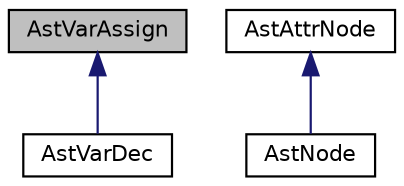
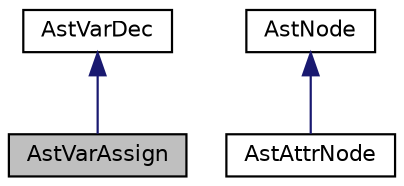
  digraph {
    node [color=black fillcolor=white fontname=Helvetica fontsize=10 shape=record style=filled]
    edge [color=midnightblue dir=back fontname=Helvetica fontsize=10 labelfontname=Helvetica labelfontsize=10 style=solid]
    n1 [fillcolor=grey75 fontcolor=black height=0.2 label=AstVarAssign width=0.4]
    n2 [height=0.2 label=AstVarDec width=0.4]
    n3 [height=0.2 label=AstAttrNode width=0.4]
    n4 [height=0.2 label=AstNode width=0.4]
-   n1 -> n2
-   n3 -> n4
+   n2 -> n1
+   n4 -> n3
  }
